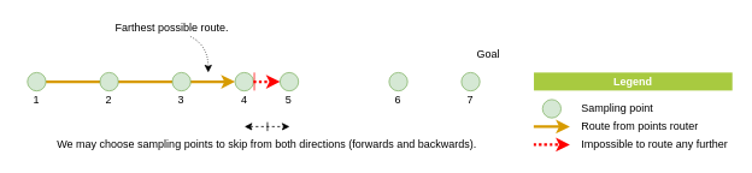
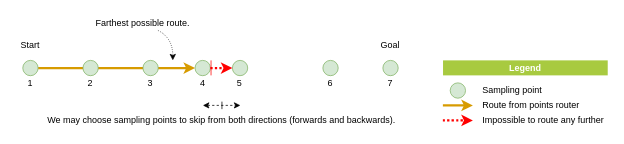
  <mxCell id="0" />
  <mxCell id="1" parent="0" />
  <mxCell id="2" style="edgeStyle=orthogonalEdgeStyle;rounded=0;orthogonalLoop=1;jettySize=auto;html=1;strokeColor=#D79B00;strokeWidth=3;" parent="1" source="3" target="18" edge="1"><mxGeometry relative="1" as="geometry"><mxPoint x="190.1" y="90.21" as="targetPoint" /></mxGeometry></mxCell>
  <mxCell id="3" value="" style="ellipse;whiteSpace=wrap;html=1;aspect=fixed;fillColor=#d5e8d4;rotation=0;strokeColor=#82b366;" parent="1" vertex="1"><mxGeometry x="29.89" y="80" width="20.42" height="20.42" as="geometry" /></mxCell>
  <mxCell id="4" value="" style="ellipse;whiteSpace=wrap;html=1;aspect=fixed;fillColor=#d5e8d4;strokeColor=#82b366;rotation=0;" parent="1" vertex="1"><mxGeometry x="110.1" y="80" width="20.42" height="20.42" as="geometry" /></mxCell>
  <mxCell id="5" value="" style="ellipse;whiteSpace=wrap;html=1;aspect=fixed;fillColor=#d5e8d4;strokeColor=#82b366;rotation=0;" parent="1" vertex="1"><mxGeometry x="430" y="80" width="20.42" height="20.42" as="geometry" /></mxCell>
  <mxCell id="6" value="" style="ellipse;whiteSpace=wrap;html=1;aspect=fixed;fillColor=#d5e8d4;strokeColor=#82b366;rotation=0;" parent="1" vertex="1"><mxGeometry x="510" y="80" width="20.42" height="20.42" as="geometry" /></mxCell>
- <mxCell id="8" value="Goal" style="text;html=1;strokeColor=none;fillColor=none;align=center;verticalAlign=middle;whiteSpace=wrap;rounded=0;" parent="1" vertex="1"><mxGeometry x="520.21" y="50" width="40" height="20" as="geometry" /></mxCell>
+ <mxCell id="7" value="Start" style="text;html=1;strokeColor=none;fillColor=none;align=center;verticalAlign=middle;whiteSpace=wrap;rounded=0;" parent="1" vertex="1"><mxGeometry x="20.1" y="50" width="40" height="20" as="geometry" /></mxCell>
+ <mxCell id="8" value="Goal" style="text;html=1;strokeColor=none;fillColor=none;align=center;verticalAlign=middle;whiteSpace=wrap;rounded=0;" parent="1" vertex="1"><mxGeometry x="500.21" y="50" width="40" height="20" as="geometry" /></mxCell>
  <mxCell id="9" value="1" style="text;html=1;strokeColor=none;fillColor=none;align=center;verticalAlign=middle;whiteSpace=wrap;rounded=0;" parent="1" vertex="1"><mxGeometry x="20.1" y="100.42" width="40" height="20" as="geometry" /></mxCell>
  <mxCell id="10" value="2" style="text;html=1;strokeColor=none;fillColor=none;align=center;verticalAlign=middle;whiteSpace=wrap;rounded=0;" parent="1" vertex="1"><mxGeometry x="100.31" y="100.42" width="40" height="20" as="geometry" /></mxCell>
  <mxCell id="11" value="3" style="text;html=1;strokeColor=none;fillColor=none;align=center;verticalAlign=middle;whiteSpace=wrap;rounded=0;" parent="1" vertex="1"><mxGeometry x="180.31" y="100.42" width="40" height="20" as="geometry" /></mxCell>
  <mxCell id="12" value="4&lt;span style=&quot;color: rgba(0 , 0 , 0 , 0) ; font-family: monospace ; font-size: 0px&quot;&gt;%3CmxGraphModel%3E%3Croot%3E%3CmxCell%20id%3D%220%22%2F%3E%3CmxCell%20id%3D%221%22%20parent%3D%220%22%2F%3E%3CmxCell%20id%3D%222%22%20value%3D%221%22%20style%3D%22text%3Bhtml%3D1%3BstrokeColor%3Dnone%3BfillColor%3Dnone%3Balign%3Dcenter%3BverticalAlign%3Dmiddle%3BwhiteSpace%3Dwrap%3Brounded%3D0%3B%22%20vertex%3D%221%22%20parent%3D%221%22%3E%3CmxGeometry%20x%3D%22500%22%20y%3D%22370.42%22%20width%3D%2240%22%20height%3D%2220%22%20as%3D%22geometry%22%2F%3E%3C%2FmxCell%3E%3C%2Froot%3E%3C%2FmxGraphModel%3E&lt;/span&gt;" style="text;html=1;strokeColor=none;fillColor=none;align=center;verticalAlign=middle;whiteSpace=wrap;rounded=0;" parent="1" vertex="1"><mxGeometry x="249.89" y="100.42" width="40" height="20" as="geometry" /></mxCell>
  <mxCell id="13" value="5" style="text;html=1;strokeColor=none;fillColor=none;align=center;verticalAlign=middle;whiteSpace=wrap;rounded=0;" parent="1" vertex="1"><mxGeometry x="299.48" y="100.42" width="40" height="20" as="geometry" /></mxCell>
  <mxCell id="14" value="6" style="text;html=1;strokeColor=none;fillColor=none;align=center;verticalAlign=middle;whiteSpace=wrap;rounded=0;" parent="1" vertex="1"><mxGeometry x="420.21" y="100.42" width="40" height="20" as="geometry" /></mxCell>
  <mxCell id="15" value="7" style="text;html=1;strokeColor=none;fillColor=none;align=center;verticalAlign=middle;whiteSpace=wrap;rounded=0;" parent="1" vertex="1"><mxGeometry x="500.21" y="100.42" width="40" height="20" as="geometry" /></mxCell>
  <mxCell id="16" value="" style="ellipse;whiteSpace=wrap;html=1;aspect=fixed;fillColor=#d5e8d4;strokeColor=#82b366;rotation=0;" parent="1" vertex="1"><mxGeometry x="190.1" y="80" width="20.42" height="20.42" as="geometry" /></mxCell>
  <mxCell id="17" value="" style="ellipse;whiteSpace=wrap;html=1;aspect=fixed;fillColor=#d5e8d4;strokeColor=#82b366;rotation=0;" parent="1" vertex="1"><mxGeometry x="309.37" y="80" width="20.42" height="20.42" as="geometry" /></mxCell>
  <mxCell id="18" value="" style="ellipse;whiteSpace=wrap;html=1;aspect=fixed;fillColor=#d5e8d4;strokeColor=#82b366;rotation=0;" parent="1" vertex="1"><mxGeometry x="259.58" y="80" width="20.42" height="20.42" as="geometry" /></mxCell>
  <mxCell id="19" value="" style="endArrow=classic;startArrow=classic;html=1;strokeColor=#000000;strokeWidth=1;fontColor=#000000;dashed=1;" parent="1" edge="1"><mxGeometry width="50" height="50" relative="1" as="geometry"><mxPoint x="270" y="140" as="sourcePoint" /><mxPoint x="320" y="140" as="targetPoint" /></mxGeometry></mxCell>
  <mxCell id="20" value="We may choose sampling points to skip from both directions (forwards and backwards)." style="text;html=1;strokeColor=none;fillColor=none;align=center;verticalAlign=middle;whiteSpace=wrap;rounded=0;fontColor=#000000;" parent="1" vertex="1"><mxGeometry x="29.79" y="150" width="530" height="20" as="geometry" /></mxCell>
  <mxCell id="21" value="" style="endArrow=none;html=1;strokeColor=#000000;strokeWidth=1;fontColor=#000000;entryX=0.5;entryY=0;entryDx=0;entryDy=0;exitX=0.5;exitY=1;exitDx=0;exitDy=0;" parent="1" edge="1"><mxGeometry width="50" height="50" relative="1" as="geometry"><mxPoint x="295.42" y="145" as="sourcePoint" /><mxPoint x="295.42" y="135" as="targetPoint" /></mxGeometry></mxCell>
  <mxCell id="22" value="&lt;b&gt;Legend&lt;/b&gt;" style="text;html=1;strokeColor=none;align=center;verticalAlign=middle;whiteSpace=wrap;rounded=0;fillColor=#a8ca40;fontColor=#FFFFFF;" parent="1" vertex="1"><mxGeometry x="590.21" y="80" width="219.58" height="20" as="geometry" /></mxCell>
  <mxCell id="23" value="" style="ellipse;whiteSpace=wrap;html=1;aspect=fixed;fillColor=#d5e8d4;strokeColor=#82b366;rotation=0;" parent="1" vertex="1"><mxGeometry x="599.79" y="110" width="20.42" height="20.42" as="geometry" /></mxCell>
  <mxCell id="24" value="Sampling point" style="text;html=1;strokeColor=none;fillColor=none;align=left;verticalAlign=middle;whiteSpace=wrap;rounded=0;" parent="1" vertex="1"><mxGeometry x="640.63" y="110" width="169.16" height="20" as="geometry" /></mxCell>
  <mxCell id="25" value="" style="curved=1;html=1;strokeColor=#D79B00;fontColor=#000000;fontSize=11;rounded=0;strokeWidth=3;" parent="1" edge="1"><mxGeometry width="50" height="50" relative="1" as="geometry"><mxPoint x="590" y="140" as="sourcePoint" /><mxPoint x="630" y="140" as="targetPoint" /><Array as="points" /></mxGeometry></mxCell>
  <mxCell id="26" value="&lt;span style=&quot;text-align: right&quot;&gt;Route from points router&lt;/span&gt;" style="text;html=1;strokeColor=none;fillColor=none;align=left;verticalAlign=middle;whiteSpace=wrap;rounded=0;" parent="1" vertex="1"><mxGeometry x="640.63" y="130" width="169.16" height="20" as="geometry" /></mxCell>
  <mxCell id="27" value="Farthest possible route." style="text;html=1;strokeColor=none;fillColor=none;align=center;verticalAlign=middle;whiteSpace=wrap;rounded=0;" parent="1" vertex="1"><mxGeometry x="100.31" y="20" width="180" height="20" as="geometry" /></mxCell>
  <mxCell id="28" value="" style="curved=1;endArrow=classic;html=1;strokeWidth=1;fontColor=#82B366;dashed=1;dashPattern=1 2;" parent="1" source="27" edge="1"><mxGeometry width="50" height="50" relative="1" as="geometry"><mxPoint x="89.89" y="0" as="sourcePoint" /><mxPoint x="229.89" y="80" as="targetPoint" /><Array as="points"><mxPoint x="229.89" y="50" /></Array></mxGeometry></mxCell>
  <mxCell id="29" value="" style="endArrow=none;html=1;strokeWidth=1;fontColor=#82B366;strokeColor=#FF0000;" parent="1" edge="1"><mxGeometry width="50" height="50" relative="1" as="geometry"><mxPoint x="280.89" y="80" as="sourcePoint" /><mxPoint x="280.89" y="100" as="targetPoint" /></mxGeometry></mxCell>
  <mxCell id="30" style="rounded=0;orthogonalLoop=1;jettySize=auto;html=1;strokeWidth=3;strokeColor=#FF0000;dashed=1;dashPattern=1 1;" parent="1" source="18" target="17" edge="1"><mxGeometry relative="1" as="geometry"><mxPoint x="279.9" y="90.172" as="sourcePoint" /><mxPoint x="360" y="40" as="targetPoint" /></mxGeometry></mxCell>
  <mxCell id="31" value="" style="curved=1;html=1;strokeColor=#FF0000;fontColor=#000000;fontSize=11;rounded=0;strokeWidth=3;dashed=1;dashPattern=1 1;" parent="1" edge="1"><mxGeometry width="50" height="50" relative="1" as="geometry"><mxPoint x="590" y="160" as="sourcePoint" /><mxPoint x="630" y="160" as="targetPoint" /><Array as="points" /></mxGeometry></mxCell>
  <mxCell id="32" value="&lt;span style=&quot;text-align: right&quot;&gt;Impossible to route any further&lt;/span&gt;" style="text;html=1;strokeColor=none;fillColor=none;align=left;verticalAlign=middle;whiteSpace=wrap;rounded=0;" parent="1" vertex="1"><mxGeometry x="640.63" y="150" width="169.16" height="20" as="geometry" /></mxCell>
